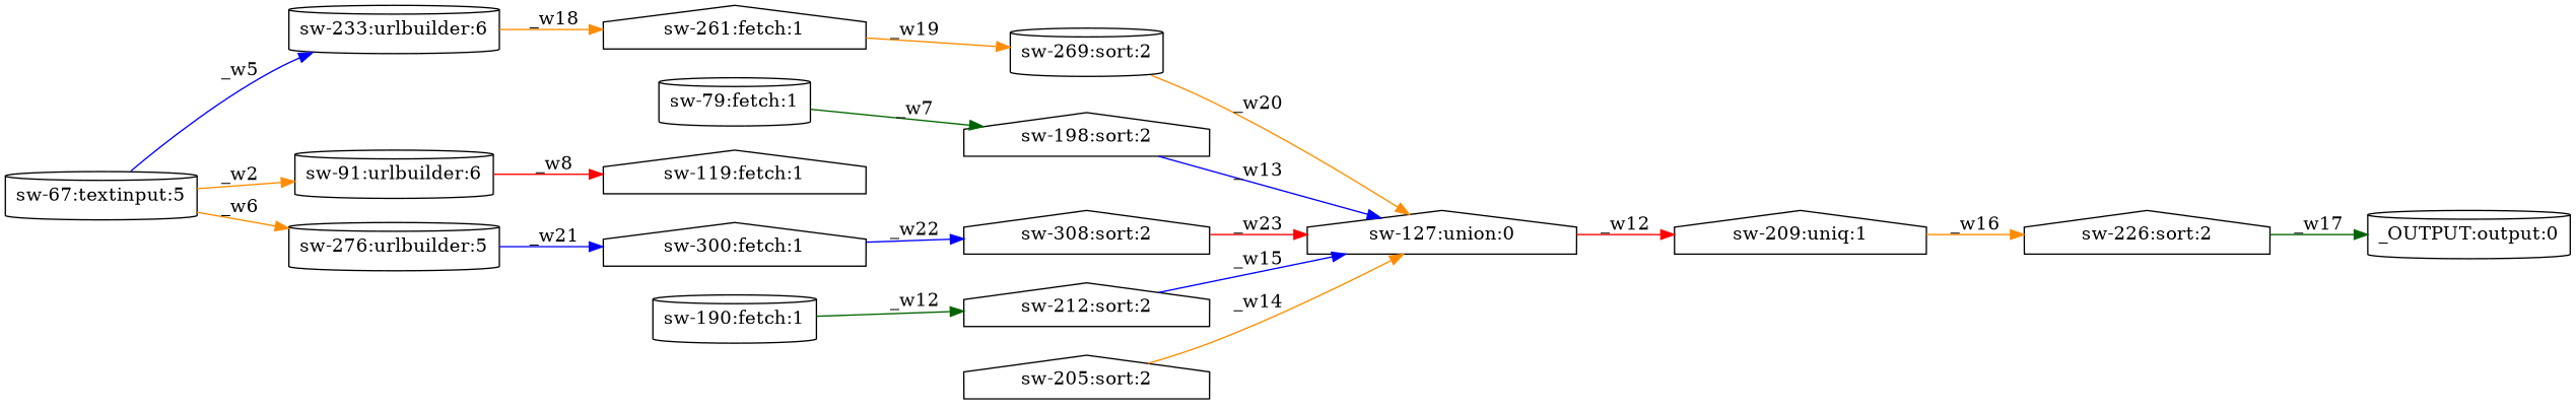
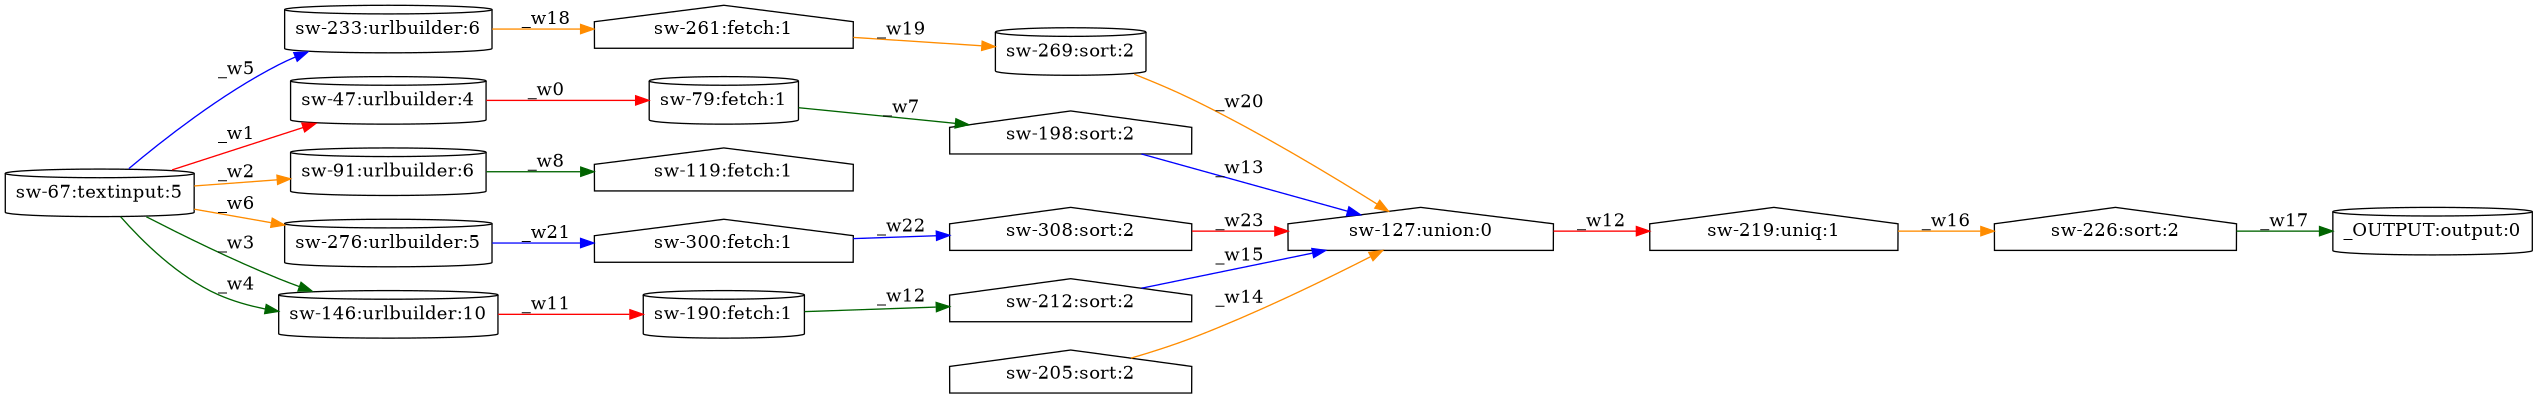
  digraph {
    rankdir=LR
    node [shape=cylinder]
    edge [color=darkorange]
    n1 [label="_OUTPUT:output:0"]
    n2 [label="sw-190:fetch:1"]
    n3 [label="sw-212:sort:2" shape=house]
    n4 [label="sw-127:union:0" shape=house]
-   n5 [label="sw-209:uniq:1" shape=house]
+   n5 [label="sw-219:uniq:1" shape=house]
    n6 [label="sw-226:sort:2" shape=house]
    n7 [label="sw-119:fetch:1" shape=house]
    n8 [label="sw-205:sort:2" shape=house]
    n9 [label="sw-233:urlbuilder:6"]
    n10 [label="sw-261:fetch:1" shape=house]
    n11 [label="sw-269:sort:2"]
    n12 [label="sw-79:fetch:1"]
    n13 [label="sw-198:sort:2" shape=house]
    n14 [label="sw-308:sort:2" shape=house]
+   n15 [label="sw-47:urlbuilder:4"]
    n16 [label="sw-300:fetch:1" shape=house]
    n17 [label="sw-67:textinput:5"]
    n18 [label="sw-91:urlbuilder:6"]
    n19 [label="sw-276:urlbuilder:5"]
+   n20 [label="sw-146:urlbuilder:10"]
    n2 -> n3 [color=darkgreen label=_w12]
    n3 -> n4 [color=blue label=_w15]
    n4 -> n5 [color=red label=_w12]
    n5 -> n6 [label=_w16]
    n6 -> n1 [color=darkgreen label=_w17]
    n8 -> n4 [label=_w14]
    n9 -> n10 [label=_w18]
    n10 -> n11 [label=_w19]
    n11 -> n4 [label=_w20]
    n12 -> n13 [color=darkgreen label=_w7]
    n13 -> n4 [color=blue label=_w13]
    n14 -> n4 [color=red label=_w23]
+   n15 -> n12 [color=red label=_w0]
    n16 -> n14 [color=blue label=_w22]
    n17 -> n9 [color=blue label=_w5]
+   n17 -> n15 [color=red label=_w1]
    n17 -> n18 [label=_w2]
    n17 -> n19 [label=_w6]
-   n18 -> n7 [color=red label=_w8]
+   n17 -> n20 [color=darkgreen label=_w3]
+   n17 -> n20 [color=darkgreen label=_w4]
+   n18 -> n7 [color=darkgreen label=_w8]
    n19 -> n16 [color=blue label=_w21]
+   n20 -> n2 [color=red label=_w11]
  }
